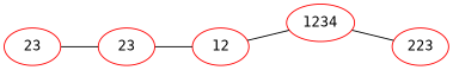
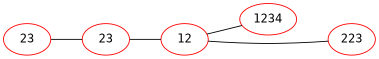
  graph {
    fontname="DejaVu Sans Mono"
    rankdir=LR
    node [color=red fillcolor=yellow fontname="DejaVu Sans Mono" shape=ellipse]
    edge [fontname="DejaVu Sans Mono"]
    n1 [label=23]
    n2 [label=23]
    n3 [label=12]
    n4 [label=1234]
    n5 [label=223]
    n1 -- n2
    n2 -- n3
    n3 -- n4
-   n4 -- n5
+   n3 -- n5
  }
